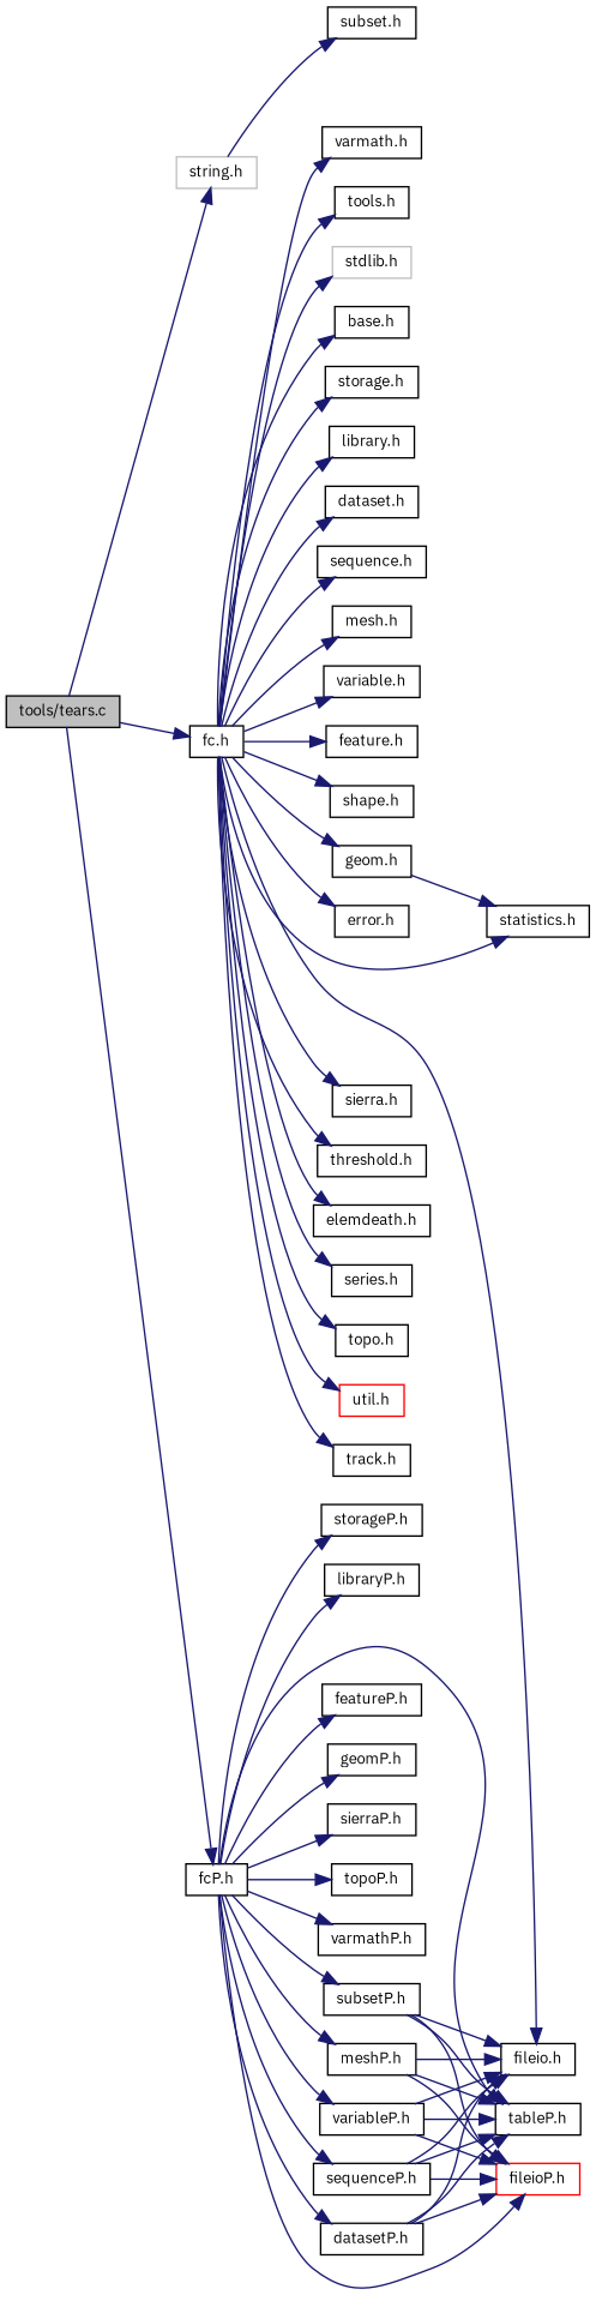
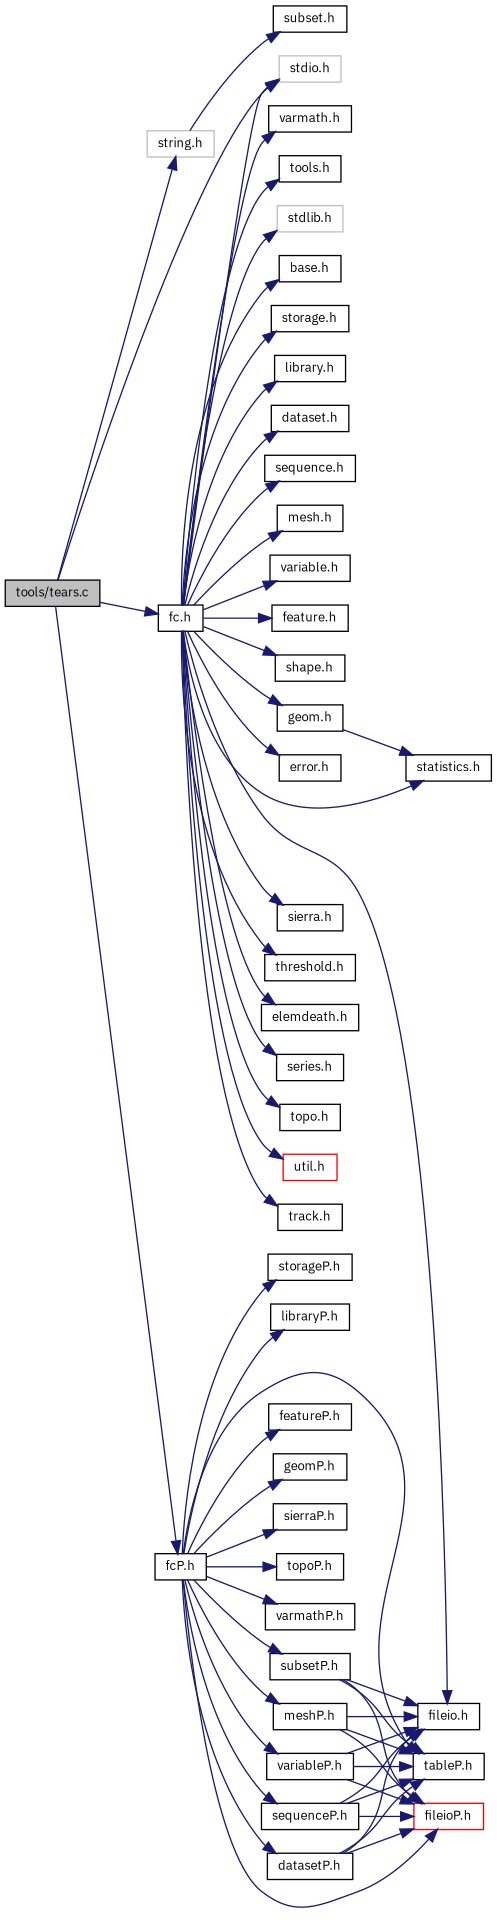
  digraph {
    fontname="IBM Plex Sans"
    rankdir=LR
    node [color=black fillcolor=white fontname="IBM Plex Sans" fontsize=10 shape=record style=filled]
    edge [color=midnightblue fontname="IBM Plex Sans" fontsize=10 labelfontname="FreeSans.ttf" labelfontsize=10 style=solid]
    n1 [fillcolor=grey75 fontcolor=black height=0.2 label="tools/tears.c" width=0.4]
    n2 [color=grey75 height=0.2 label="string.h" width=0.4]
+   n3 [color=grey75 height=0.2 label="stdio.h" width=0.4]
    n4 [height=0.2 label="fc.h" width=0.4]
    n5 [height=0.2 label="fcP.h" width=0.4]
    n6 [height=0.2 label="subset.h" width=0.4]
    n7 [color=grey75 height=0.2 label="stdlib.h" width=0.4]
    n8 [height=0.2 label="base.h" width=0.4]
    n9 [height=0.2 label="storage.h" width=0.4]
    n10 [height=0.2 label="library.h" width=0.4]
    n11 [height=0.2 label="dataset.h" width=0.4]
    n12 [height=0.2 label="sequence.h" width=0.4]
    n13 [height=0.2 label="mesh.h" width=0.4]
    n14 [height=0.2 label="variable.h" width=0.4]
    n15 [height=0.2 label="feature.h" width=0.4]
    n16 [height=0.2 label="shape.h" width=0.4]
    n17 [height=0.2 label="fileio.h" width=0.4]
    n18 [height=0.2 label="error.h" width=0.4]
    n19 [height=0.2 label="geom.h" width=0.4]
    n20 [height=0.2 label="statistics.h" width=0.4]
    n21 [height=0.2 label="sierra.h" width=0.4]
    n22 [height=0.2 label="threshold.h" width=0.4]
    n23 [height=0.2 label="elemdeath.h" width=0.4]
    n24 [height=0.2 label="series.h" width=0.4]
    n25 [height=0.2 label="topo.h" width=0.4]
    n26 [color=red height=0.2 label="util.h" width=0.4]
    n27 [height=0.2 label="track.h" width=0.4]
    n28 [height=0.2 label="varmath.h" width=0.4]
    n29 [height=0.2 label="tools.h" width=0.4]
    n30 [height=0.2 label="storageP.h" width=0.4]
    n31 [height=0.2 label="tableP.h" width=0.4]
    n32 [height=0.2 label="libraryP.h" width=0.4]
    n33 [height=0.2 label="datasetP.h" width=0.4]
    n34 [color=red height=0.2 label="fileioP.h" width=0.4]
    n35 [height=0.2 label="sequenceP.h" width=0.4]
    n36 [height=0.2 label="meshP.h" width=0.4]
    n37 [height=0.2 label="subsetP.h" width=0.4]
    n38 [height=0.2 label="variableP.h" width=0.4]
    n39 [height=0.2 label="geomP.h" width=0.4]
    n40 [height=0.2 label="sierraP.h" width=0.4]
    n41 [height=0.2 label="topoP.h" width=0.4]
    n42 [height=0.2 label="varmathP.h" width=0.4]
    n43 [height=0.2 label="featureP.h" width=0.4]
    n1 -> n2
+   n1 -> n3
    n1 -> n4
    n1 -> n5
    n2 -> n6
+   n4 -> n3
    n4 -> n7
    n4 -> n8
    n4 -> n9
    n4 -> n10
    n4 -> n11
    n4 -> n12
    n4 -> n13
    n4 -> n14
    n4 -> n15
    n4 -> n16
    n4 -> n17
    n4 -> n18
    n4 -> n19
    n4 -> n20
    n4 -> n21
    n4 -> n22
    n4 -> n23
    n4 -> n24
    n4 -> n25
    n4 -> n26
    n4 -> n27
    n4 -> n28
    n4 -> n29
    n5 -> n30
    n5 -> n31
    n5 -> n32
    n5 -> n33
    n5 -> n34
    n5 -> n35
    n5 -> n36
    n5 -> n37
    n5 -> n38
    n5 -> n39
    n5 -> n40
    n5 -> n41
    n5 -> n42
    n5 -> n43
    n19 -> n20
    n33 -> n17
    n33 -> n31
    n33 -> n34
    n35 -> n17
    n35 -> n31
    n35 -> n34
    n36 -> n17
    n36 -> n31
    n36 -> n34
    n37 -> n17
    n37 -> n31
    n37 -> n34
    n38 -> n17
    n38 -> n31
    n38 -> n34
  }
